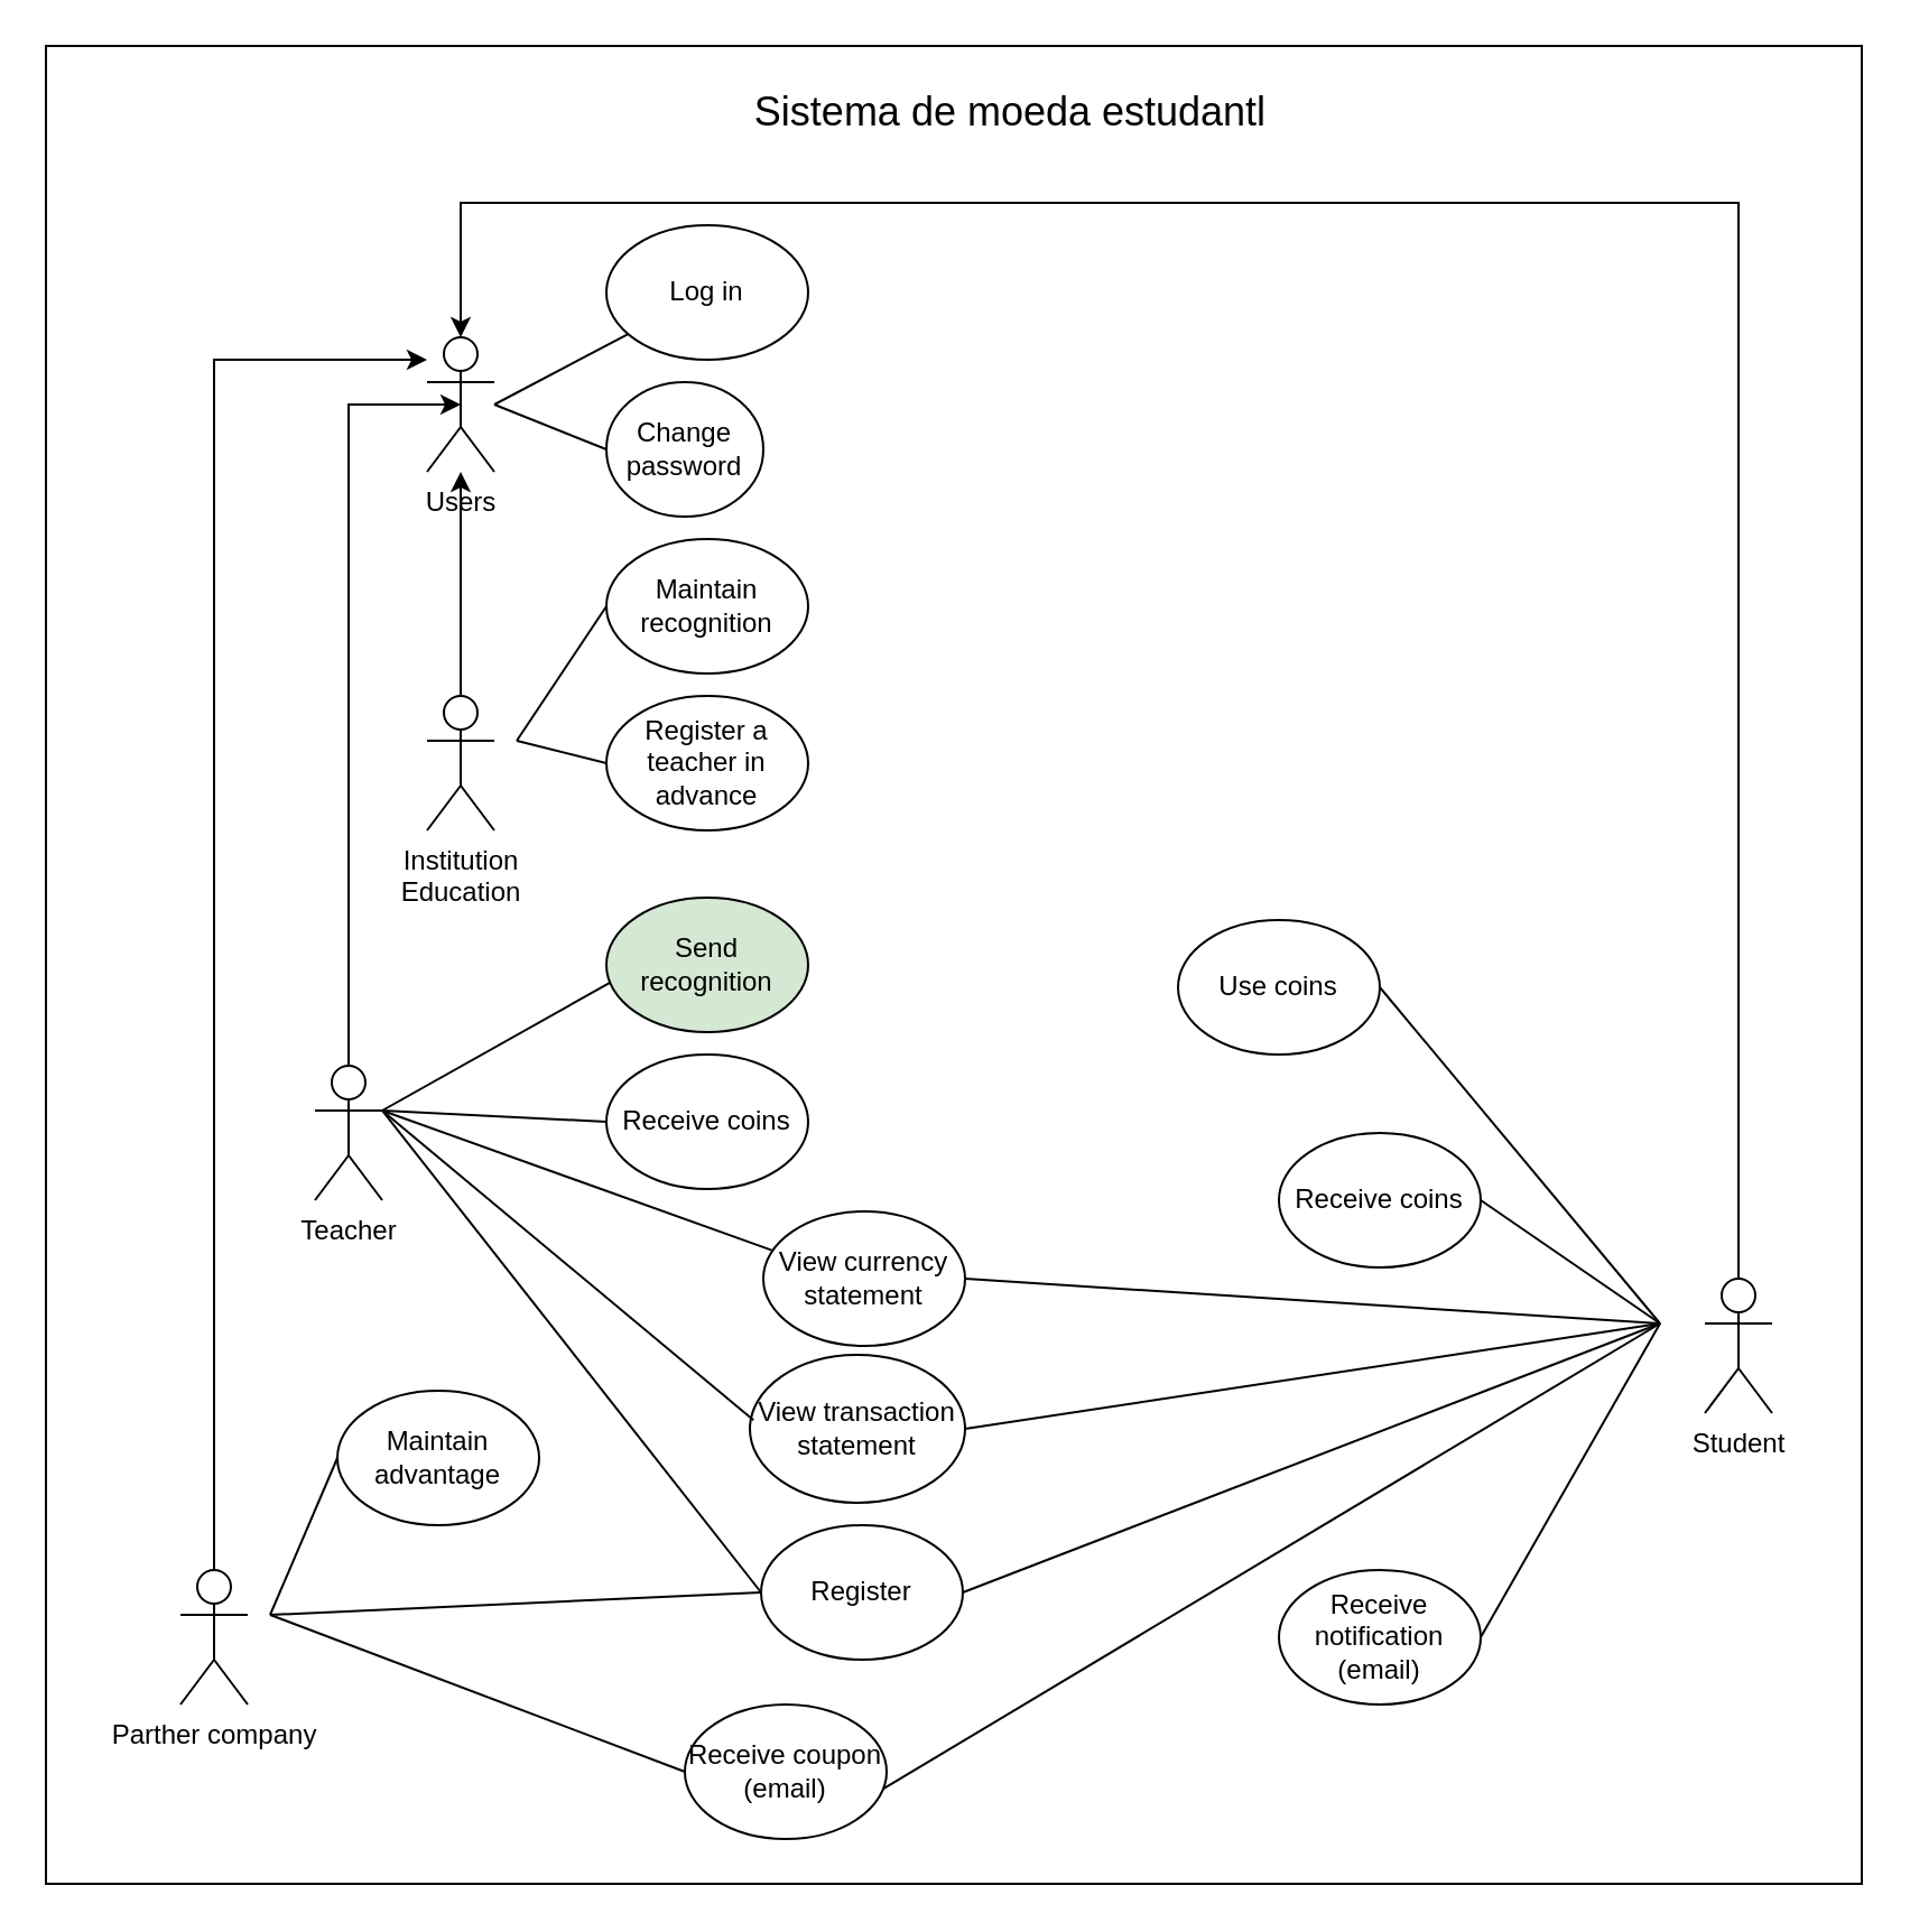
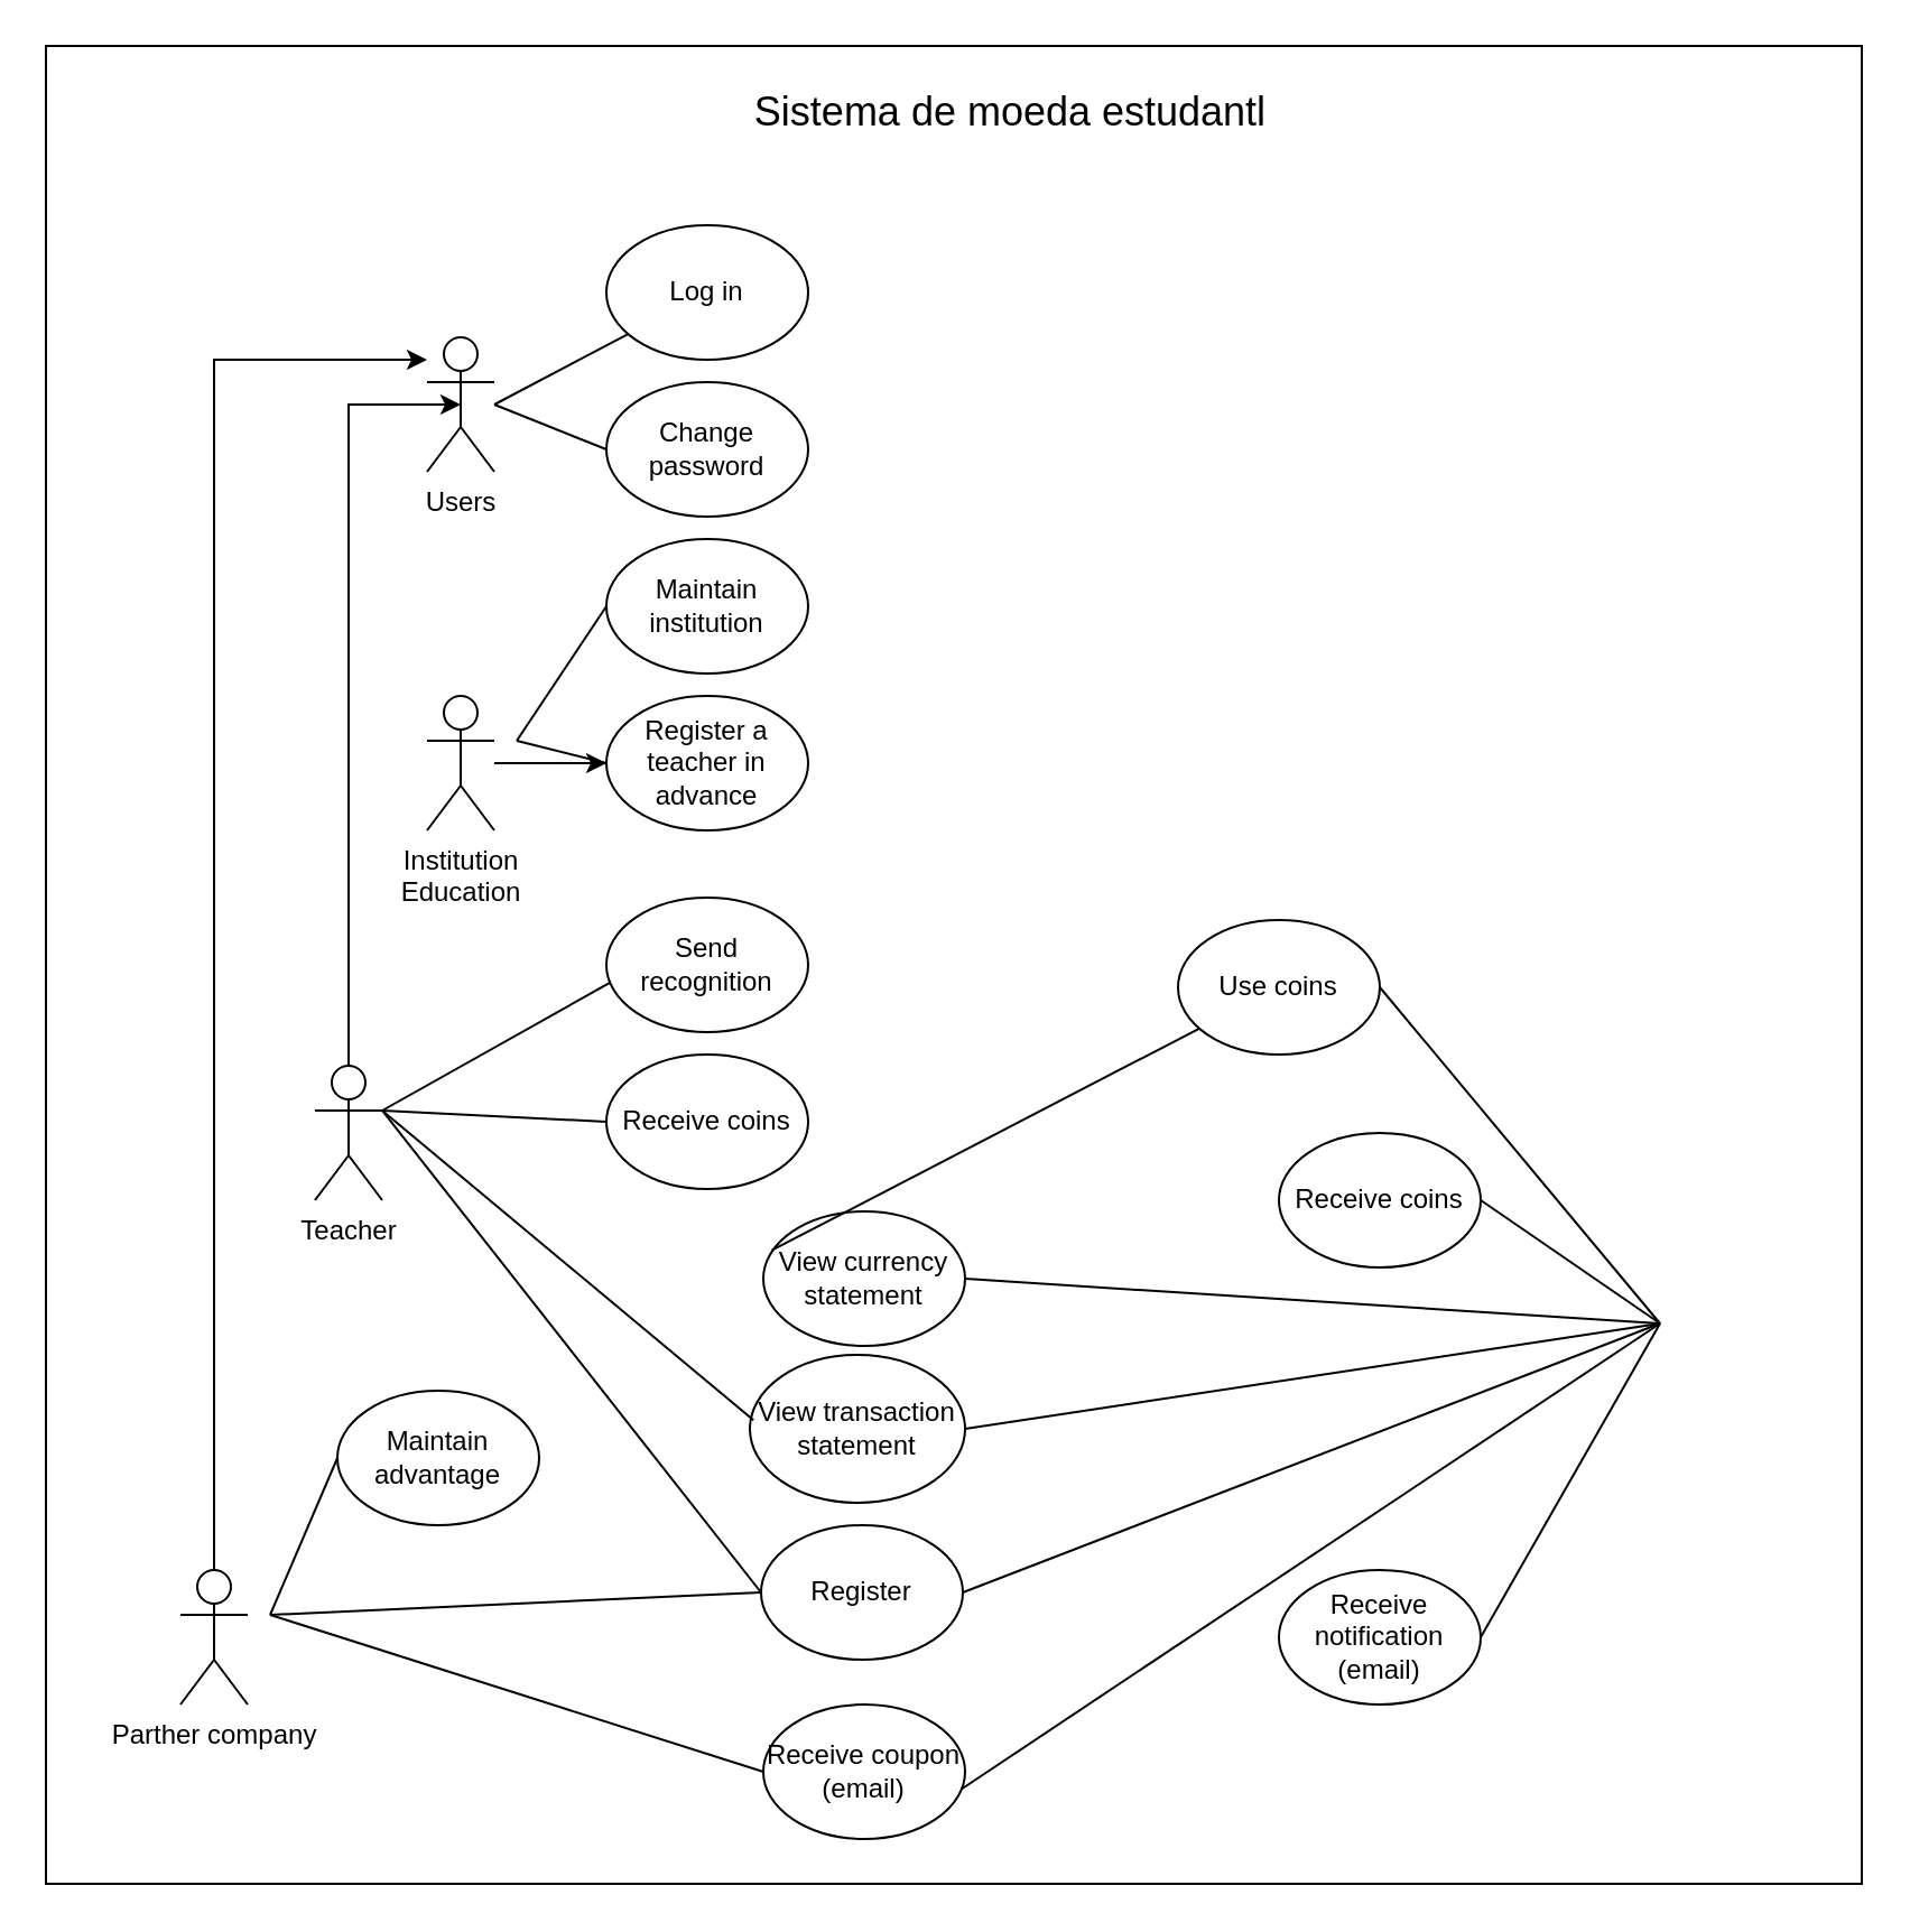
  <mxCell id="0" />
  <mxCell id="1" parent="0" />
  <mxCell id="2" value="" style="rounded=0;whiteSpace=wrap;html=1;" parent="1" vertex="1"><mxGeometry x="20" y="20" width="810" height="820" as="geometry" /></mxCell>
  <mxCell id="3" value="Users&lt;div&gt;&lt;br&gt;&lt;/div&gt;" style="shape=umlActor;verticalLabelPosition=bottom;verticalAlign=top;html=1;outlineConnect=0;" parent="1" vertex="1"><mxGeometry x="190" y="150" width="30" height="60" as="geometry" /></mxCell>
  <mxCell id="4" value="Teacher&lt;div&gt;&lt;br&gt;&lt;/div&gt;" style="shape=umlActor;verticalLabelPosition=bottom;verticalAlign=top;html=1;outlineConnect=0;" parent="1" vertex="1"><mxGeometry x="140" y="475" width="30" height="60" as="geometry" /></mxCell>
  <mxCell id="5" style="edgeStyle=orthogonalEdgeStyle;rounded=0;orthogonalLoop=1;jettySize=auto;html=1;" parent="1" source="6" target="3" edge="1"><mxGeometry relative="1" as="geometry"><Array as="points"><mxPoint x="95" y="160" /></Array></mxGeometry></mxCell>
  <mxCell id="6" value="Parther company&lt;div&gt;&lt;br&gt;&lt;/div&gt;" style="shape=umlActor;verticalLabelPosition=bottom;verticalAlign=top;html=1;outlineConnect=0;" parent="1" vertex="1"><mxGeometry x="80" y="700" width="30" height="60" as="geometry" /></mxCell>
- <mxCell id="7" style="edgeStyle=orthogonalEdgeStyle;rounded=0;orthogonalLoop=1;jettySize=auto;html=1;" parent="1" source="8" target="3" edge="1"><mxGeometry relative="1" as="geometry"><Array as="points"><mxPoint x="775" y="90" /><mxPoint x="205" y="90" /></Array></mxGeometry></mxCell>
- <mxCell id="8" value="&lt;div&gt;Student&lt;/div&gt;" style="shape=umlActor;verticalLabelPosition=bottom;verticalAlign=top;html=1;outlineConnect=0;" parent="1" vertex="1"><mxGeometry x="760" y="570" width="30" height="60" as="geometry" /></mxCell>
  <mxCell id="9" style="edgeStyle=orthogonalEdgeStyle;rounded=0;orthogonalLoop=1;jettySize=auto;html=1;entryX=0.5;entryY=0.5;entryDx=0;entryDy=0;entryPerimeter=0;" parent="1" source="4" target="3" edge="1"><mxGeometry relative="1" as="geometry"><Array as="points"><mxPoint x="155" y="180" /></Array></mxGeometry></mxCell>
  <mxCell id="10" value="Log in" style="ellipse;whiteSpace=wrap;html=1;" parent="1" vertex="1"><mxGeometry x="270" y="100" width="90" height="60" as="geometry" /></mxCell>
  <mxCell id="11" value="" style="endArrow=none;html=1;rounded=0;" parent="1" target="10" edge="1"><mxGeometry width="50" height="50" relative="1" as="geometry"><mxPoint x="220" y="180" as="sourcePoint" /><mxPoint x="360" y="210" as="targetPoint" /></mxGeometry></mxCell>
- <mxCell id="12" value="Change password" style="ellipse;whiteSpace=wrap;html=1;" parent="1" vertex="1"><mxGeometry x="270" y="170" width="70" height="60" as="geometry" /></mxCell>
+ <mxCell id="12" value="Change password" style="ellipse;whiteSpace=wrap;html=1;" parent="1" vertex="1"><mxGeometry x="270" y="170" width="90" height="60" as="geometry" /></mxCell>
  <mxCell id="13" value="" style="endArrow=none;html=1;rounded=0;entryX=0;entryY=0.5;entryDx=0;entryDy=0;" parent="1" target="12" edge="1"><mxGeometry width="50" height="50" relative="1" as="geometry"><mxPoint x="220" y="180" as="sourcePoint" /><mxPoint x="333" y="161" as="targetPoint" /></mxGeometry></mxCell>
- <mxCell id="14" style="edgeStyle=orthogonalEdgeStyle;rounded=0;orthogonalLoop=1;jettySize=auto;html=1;" parent="1" source="15" target="3" edge="1"><mxGeometry relative="1" as="geometry" /></mxCell>
+ <mxCell id="14" style="edgeStyle=orthogonalEdgeStyle;rounded=0;orthogonalLoop=1;jettySize=auto;html=1;" parent="1" source="15" target="18" edge="1"><mxGeometry relative="1" as="geometry" /></mxCell>
  <mxCell id="15" value="Institution&lt;div&gt;Education&lt;/div&gt;" style="shape=umlActor;verticalLabelPosition=bottom;verticalAlign=top;html=1;outlineConnect=0;" parent="1" vertex="1"><mxGeometry x="190" y="310" width="30" height="60" as="geometry" /></mxCell>
- <mxCell id="16" value="Maintain recognition" style="ellipse;whiteSpace=wrap;html=1;" parent="1" vertex="1"><mxGeometry x="270" y="240" width="90" height="60" as="geometry" /></mxCell>
+ <mxCell id="16" value="Maintain institution" style="ellipse;whiteSpace=wrap;html=1;" parent="1" vertex="1"><mxGeometry x="270" y="240" width="90" height="60" as="geometry" /></mxCell>
  <mxCell id="17" value="" style="endArrow=none;html=1;rounded=0;entryX=0;entryY=0.5;entryDx=0;entryDy=0;" parent="1" target="16" edge="1"><mxGeometry width="50" height="50" relative="1" as="geometry"><mxPoint x="230" y="330" as="sourcePoint" /><mxPoint x="310" y="300" as="targetPoint" /></mxGeometry></mxCell>
  <mxCell id="18" value="Register a teacher in advance" style="ellipse;whiteSpace=wrap;html=1;" parent="1" vertex="1"><mxGeometry x="270" y="310" width="90" height="60" as="geometry" /></mxCell>
  <mxCell id="19" value="" style="endArrow=none;html=1;rounded=0;entryX=0;entryY=0.5;entryDx=0;entryDy=0;" parent="1" target="18" edge="1"><mxGeometry width="50" height="50" relative="1" as="geometry"><mxPoint x="230" y="330" as="sourcePoint" /><mxPoint x="330" y="310" as="targetPoint" /></mxGeometry></mxCell>
  <mxCell id="20" value="Register" style="ellipse;whiteSpace=wrap;html=1;" parent="1" vertex="1"><mxGeometry x="339" y="680" width="90" height="60" as="geometry" /></mxCell>
  <mxCell id="21" value="" style="endArrow=none;html=1;rounded=0;exitX=0;exitY=0.5;exitDx=0;exitDy=0;entryX=1;entryY=0.333;entryDx=0;entryDy=0;entryPerimeter=0;" parent="1" source="20" target="4" edge="1"><mxGeometry width="50" height="50" relative="1" as="geometry"><mxPoint x="390" y="580" as="sourcePoint" /><mxPoint x="180" y="460" as="targetPoint" /><Array as="points" /></mxGeometry></mxCell>
- <mxCell id="22" value="Send recognition" style="ellipse;whiteSpace=wrap;html=1;fillColor=#d5e8d4;" parent="1" vertex="1"><mxGeometry x="270" y="400" width="90" height="60" as="geometry" /></mxCell>
+ <mxCell id="22" value="Send recognition" style="ellipse;whiteSpace=wrap;html=1;" parent="1" vertex="1"><mxGeometry x="270" y="400" width="90" height="60" as="geometry" /></mxCell>
  <mxCell id="23" value="" style="endArrow=none;html=1;rounded=0;exitX=0.02;exitY=0.63;exitDx=0;exitDy=0;exitPerimeter=0;" parent="1" source="22" edge="1"><mxGeometry width="50" height="50" relative="1" as="geometry"><mxPoint x="340" y="445" as="sourcePoint" /><mxPoint x="170" y="495" as="targetPoint" /></mxGeometry></mxCell>
  <mxCell id="24" value="Receive coins" style="ellipse;whiteSpace=wrap;html=1;" parent="1" vertex="1"><mxGeometry x="270" y="470" width="90" height="60" as="geometry" /></mxCell>
  <mxCell id="25" value="&lt;span style=&quot;font-size: 12px;&quot;&gt;Receive coins&lt;/span&gt;" style="ellipse;whiteSpace=wrap;html=1;" parent="1" vertex="1"><mxGeometry x="570" y="505" width="90" height="60" as="geometry" /></mxCell>
  <mxCell id="26" value="" style="endArrow=none;html=1;rounded=0;entryX=1;entryY=0.5;entryDx=0;entryDy=0;" parent="1" target="25" edge="1"><mxGeometry width="50" height="50" relative="1" as="geometry"><mxPoint x="740" y="590" as="sourcePoint" /><mxPoint x="230" y="570" as="targetPoint" /></mxGeometry></mxCell>
  <mxCell id="27" value="&lt;span style=&quot;font-size: 12px;&quot;&gt;Receive notification (email)&lt;/span&gt;" style="ellipse;whiteSpace=wrap;html=1;" parent="1" vertex="1"><mxGeometry x="570" y="700" width="90" height="60" as="geometry" /></mxCell>
  <mxCell id="28" value="" style="endArrow=none;html=1;rounded=0;entryX=1;entryY=0.5;entryDx=0;entryDy=0;" parent="1" target="27" edge="1"><mxGeometry width="50" height="50" relative="1" as="geometry"><mxPoint x="740" y="590" as="sourcePoint" /><mxPoint x="230" y="510" as="targetPoint" /></mxGeometry></mxCell>
  <mxCell id="29" value="&lt;span style=&quot;font-size: 12px;&quot;&gt;View currency statement&lt;/span&gt;" style="ellipse;whiteSpace=wrap;html=1;" parent="1" vertex="1"><mxGeometry x="340" y="540" width="90" height="60" as="geometry" /></mxCell>
- <mxCell id="30" value="" style="endArrow=none;html=1;rounded=0;exitX=0.042;exitY=0.289;exitDx=0;exitDy=0;exitPerimeter=0;entryX=1;entryY=0.333;entryDx=0;entryDy=0;entryPerimeter=0;" parent="1" source="29" target="4" edge="1"><mxGeometry width="50" height="50" relative="1" as="geometry"><mxPoint x="180" y="560" as="sourcePoint" /><mxPoint x="180" y="500" as="targetPoint" /></mxGeometry></mxCell>
+ <mxCell id="30" value="" style="endArrow=none;html=1;rounded=0;exitX=0.042;exitY=0.289;exitDx=0;exitDy=0;exitPerimeter=0;" parent="1" source="29" target="38" edge="1"><mxGeometry width="50" height="50" relative="1" as="geometry"><mxPoint x="180" y="560" as="sourcePoint" /><mxPoint x="180" y="500" as="targetPoint" /></mxGeometry></mxCell>
  <mxCell id="31" value="" style="endArrow=none;html=1;rounded=0;entryX=1;entryY=0.5;entryDx=0;entryDy=0;" parent="1" target="29" edge="1"><mxGeometry width="50" height="50" relative="1" as="geometry"><mxPoint x="740" y="590" as="sourcePoint" /><mxPoint x="230" y="510" as="targetPoint" /></mxGeometry></mxCell>
  <mxCell id="32" value="" style="endArrow=none;html=1;rounded=0;exitX=1;exitY=0.5;exitDx=0;exitDy=0;" parent="1" source="20" edge="1"><mxGeometry width="50" height="50" relative="1" as="geometry"><mxPoint x="210" y="760" as="sourcePoint" /><mxPoint x="740" y="590" as="targetPoint" /></mxGeometry></mxCell>
  <mxCell id="33" value="" style="endArrow=none;html=1;rounded=0;entryX=0;entryY=0.5;entryDx=0;entryDy=0;" parent="1" target="20" edge="1"><mxGeometry width="50" height="50" relative="1" as="geometry"><mxPoint x="120" y="720" as="sourcePoint" /><mxPoint x="260" y="600" as="targetPoint" /></mxGeometry></mxCell>
  <mxCell id="34" value="" style="endArrow=none;html=1;rounded=0;entryX=0;entryY=0.5;entryDx=0;entryDy=0;" parent="1" target="24" edge="1"><mxGeometry width="50" height="50" relative="1" as="geometry"><mxPoint x="170" y="495" as="sourcePoint" /><mxPoint x="330.475" y="510.653" as="targetPoint" /></mxGeometry></mxCell>
  <mxCell id="35" value="&lt;span style=&quot;font-size: 12px;&quot;&gt;View transaction statement&lt;/span&gt;" style="ellipse;whiteSpace=wrap;html=1;" parent="1" vertex="1"><mxGeometry x="334" y="604" width="96" height="66" as="geometry" /></mxCell>
  <mxCell id="36" value="" style="endArrow=none;html=1;rounded=0;entryX=0.017;entryY=0.442;entryDx=0;entryDy=0;entryPerimeter=0;" parent="1" target="35" edge="1"><mxGeometry width="50" height="50" relative="1" as="geometry"><mxPoint x="170" y="495" as="sourcePoint" /><mxPoint x="330" y="640" as="targetPoint" /></mxGeometry></mxCell>
  <mxCell id="37" value="" style="endArrow=none;html=1;rounded=0;exitX=1;exitY=0.5;exitDx=0;exitDy=0;" parent="1" source="35" edge="1"><mxGeometry width="50" height="50" relative="1" as="geometry"><mxPoint x="340" y="690" as="sourcePoint" /><mxPoint x="740" y="590" as="targetPoint" /></mxGeometry></mxCell>
  <mxCell id="38" value="&lt;span style=&quot;font-size: 12px;&quot;&gt;Use coins&lt;/span&gt;" style="ellipse;whiteSpace=wrap;html=1;" parent="1" vertex="1"><mxGeometry x="525" y="410" width="90" height="60" as="geometry" /></mxCell>
  <mxCell id="39" value="" style="endArrow=none;html=1;rounded=0;exitX=1;exitY=0.5;exitDx=0;exitDy=0;" parent="1" source="38" edge="1"><mxGeometry width="50" height="50" relative="1" as="geometry"><mxPoint x="340" y="690" as="sourcePoint" /><mxPoint x="740" y="590" as="targetPoint" /></mxGeometry></mxCell>
  <mxCell id="40" value="Maintain advantage" style="ellipse;whiteSpace=wrap;html=1;" parent="1" vertex="1"><mxGeometry x="150" y="620" width="90" height="60" as="geometry" /></mxCell>
  <mxCell id="41" value="" style="endArrow=none;html=1;rounded=0;entryX=0;entryY=0.5;entryDx=0;entryDy=0;" parent="1" target="40" edge="1"><mxGeometry width="50" height="50" relative="1" as="geometry"><mxPoint x="120" y="720" as="sourcePoint" /><mxPoint x="260" y="750" as="targetPoint" /></mxGeometry></mxCell>
- <mxCell id="42" value="&lt;span style=&quot;font-size: 12px;&quot;&gt;Receive coupon (email)&lt;/span&gt;" style="ellipse;whiteSpace=wrap;html=1;" parent="1" vertex="1"><mxGeometry x="305" y="760" width="90" height="60" as="geometry" /></mxCell>
+ <mxCell id="42" value="&lt;span style=&quot;font-size: 12px;&quot;&gt;Receive coupon (email)&lt;/span&gt;" style="ellipse;whiteSpace=wrap;html=1;" parent="1" vertex="1"><mxGeometry x="340" y="760" width="90" height="60" as="geometry" /></mxCell>
  <mxCell id="43" value="" style="endArrow=none;html=1;rounded=0;exitX=0.982;exitY=0.629;exitDx=0;exitDy=0;exitPerimeter=0;" parent="1" source="42" edge="1"><mxGeometry width="50" height="50" relative="1" as="geometry"><mxPoint x="570" y="570" as="sourcePoint" /><mxPoint x="740" y="590" as="targetPoint" /></mxGeometry></mxCell>
  <mxCell id="44" value="" style="endArrow=none;html=1;rounded=0;exitX=0;exitY=0.5;exitDx=0;exitDy=0;" parent="1" source="42" edge="1"><mxGeometry width="50" height="50" relative="1" as="geometry"><mxPoint x="200" y="795" as="sourcePoint" /><mxPoint x="120" y="720" as="targetPoint" /></mxGeometry></mxCell>
  <mxCell id="45" value="&lt;font style=&quot;font-size: 18px;&quot;&gt;Sistema de moeda estudantl&lt;/font&gt;" style="text;html=1;align=center;verticalAlign=middle;whiteSpace=wrap;rounded=0;" parent="1" vertex="1"><mxGeometry x="313" y="35" width="275" height="30" as="geometry" /></mxCell>
